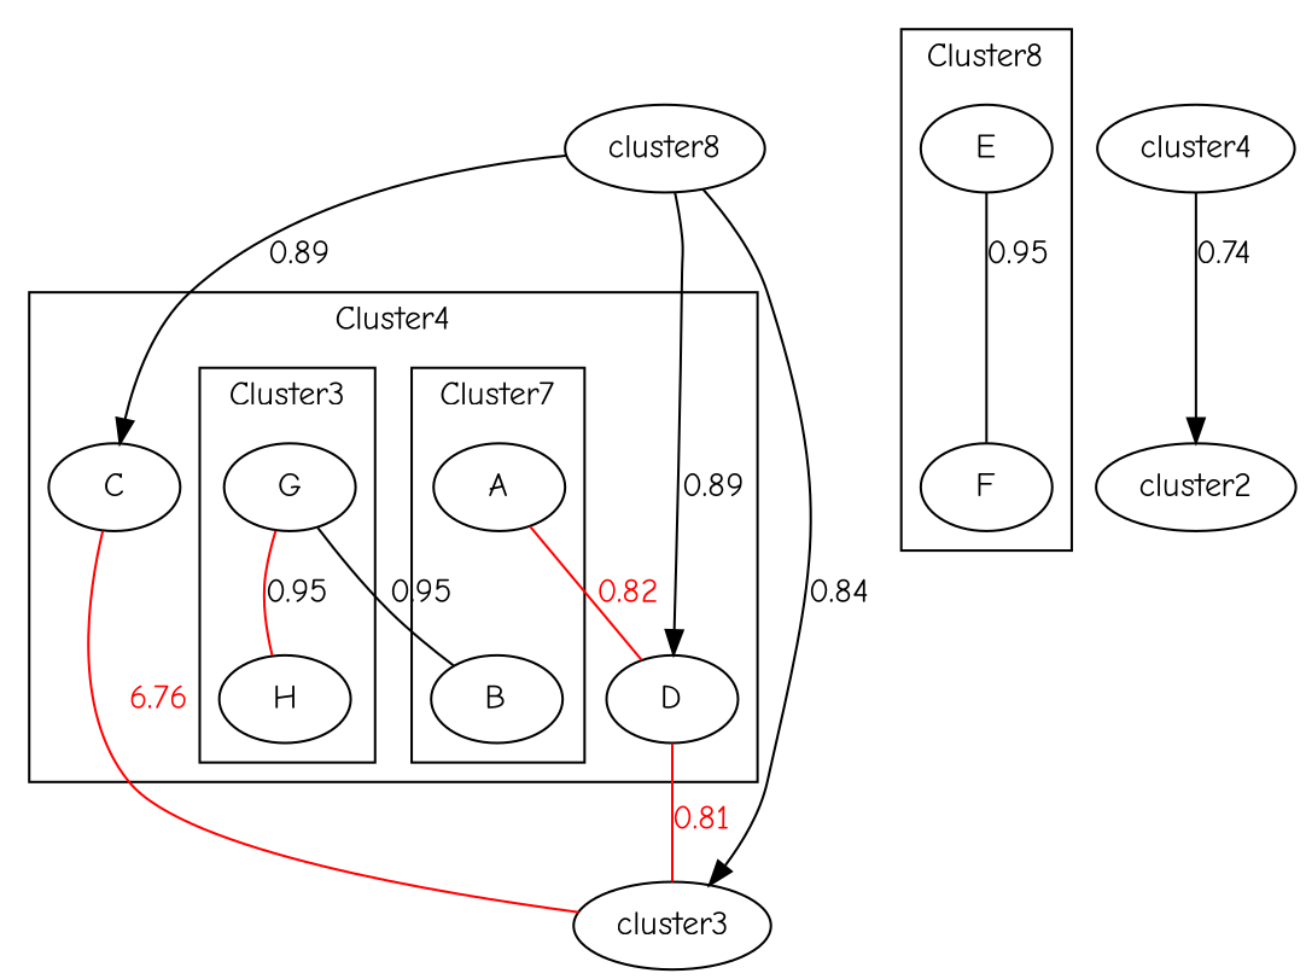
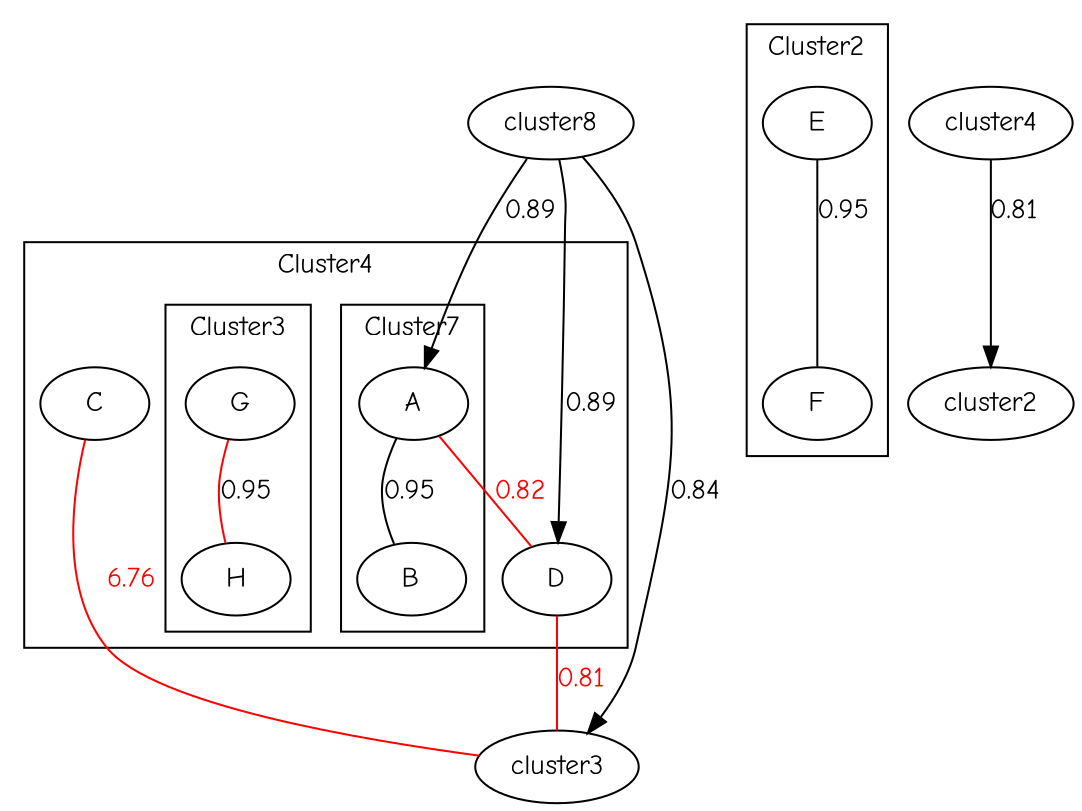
  graph {
    fontname="Comic Neue"
    shape=ellipse
    node [fontname="Comic Neue"]
    edge [fontname="Comic Neue"]
    A
    B
    G
    H
    C
    D
    E
    F
    cluster3
    n10 [label=cluster8]
    cluster4
    cluster2
    subgraph cluster_1 {
      label=Cluster4
      C
      D
      subgraph cluster_2 {
        label=Cluster7
        A
        B
      }
      subgraph cluster_3 {
        label=Cluster3
        G
        H
      }
    }
    subgraph cluster_4 {
-     label=Cluster8
+     label=Cluster2
      E
      F
    }
-   G -- B [label=0.95]
+   A -- B [label=0.95]
    A -- D [color=red fontcolor=red label=0.82]
    G -- H [color=red label=0.95]
    C -- cluster3 [color=red fontcolor=red label=6.76]
    D -- cluster3 [color=red fontcolor=red label=0.81]
    E -- F [label=0.95]
-   n10 -- C [dir=forward label=0.89]
+   n10 -- A [dir=forward label=0.89]
    n10 -- D [dir=forward label=0.89]
    n10 -- cluster3 [dir=forward label=0.84]
-   cluster4 -- cluster2 [dir=forward label=0.74]
+   cluster4 -- cluster2 [dir=forward label=0.81]
  }
